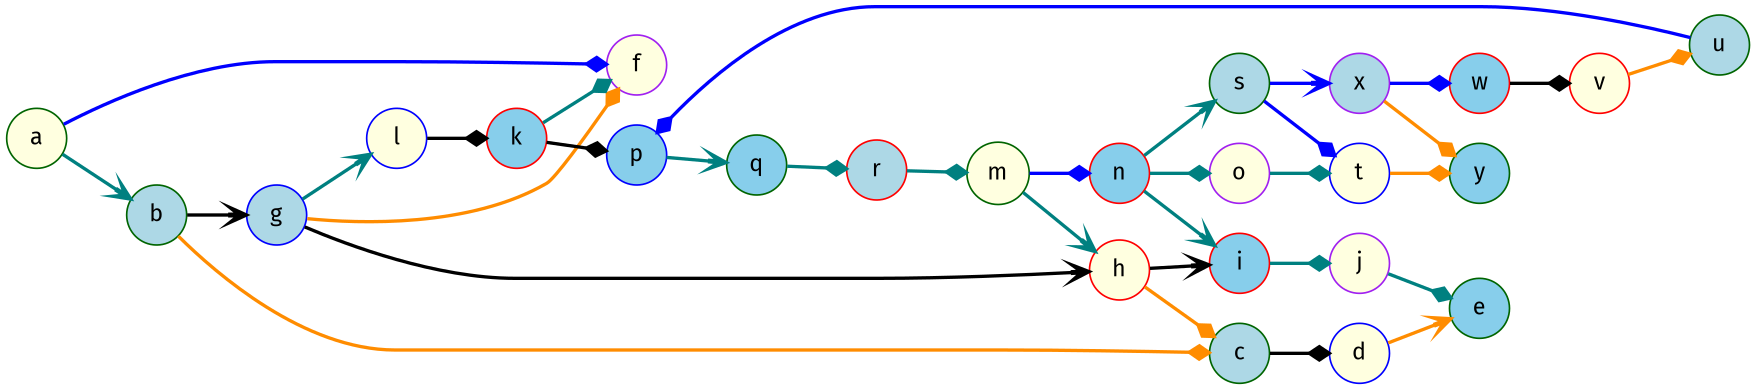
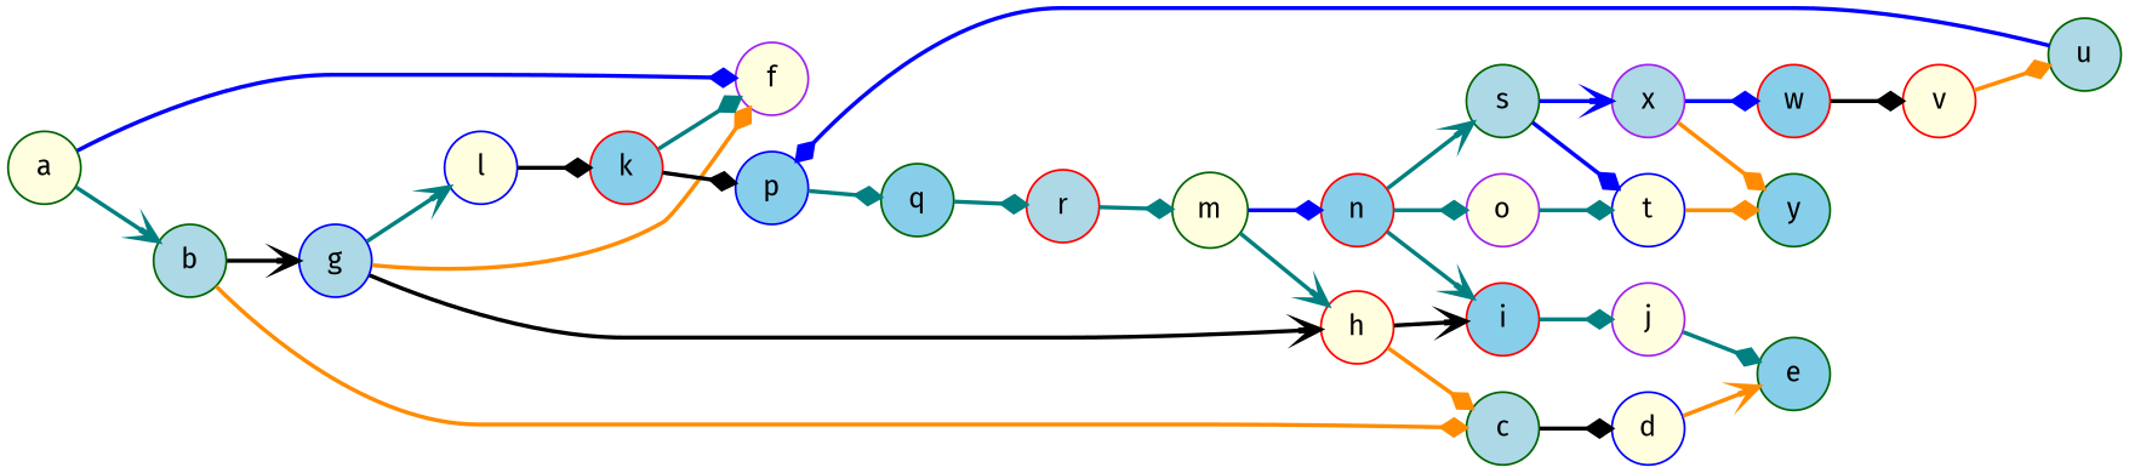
  digraph {
    fontname="Fira Sans"
    rankdir=LR
    node [color=darkgreen fillcolor=lightyellow fontname="Fira Sans" shape=circle style=filled]
    edge [arrowhead=diamond color=teal dir=forward fontname="Fira Sans" penwidth=2]
    b [fillcolor=lightblue]
    a
    f [color=purple]
    c [fillcolor=lightblue]
    g [color=blue fillcolor=lightblue]
    d [color=blue]
    h [color=red]
    l [color=blue]
    e [fillcolor=skyblue]
    i [color=red fillcolor=skyblue]
    k [color=red fillcolor=skyblue]
    j [color=purple]
    o [color=purple]
    t [color=blue]
    p [color=blue fillcolor=skyblue]
    q [fillcolor=skyblue]
    m
    n [color=red fillcolor=skyblue]
    s [fillcolor=lightblue]
    x [color=purple fillcolor=lightblue]
    y [fillcolor=skyblue]
    r [color=red fillcolor=lightblue]
    w [color=red fillcolor=skyblue]
    v [color=red]
    u [fillcolor=lightblue]
    b -> c [color=darkorange]
    b -> g [arrowhead=vee color=black]
    a -> b [arrowhead=vee]
    a -> f [color=blue]
    c -> d [color=black]
    g -> f [color=darkorange]
    g -> h [arrowhead=vee color=black]
    g -> l [arrowhead=vee]
    d -> e [arrowhead=vee color=darkorange]
    h -> c [color=darkorange]
    h -> i [arrowhead=vee color=black]
    l -> k [color=black]
    i -> j
    k -> f
    k -> p [color=black]
    j -> e
    o -> t
    t -> y [color=darkorange]
-   p -> q [arrowhead=vee]
+   p -> q
    q -> r
    m -> h [arrowhead=vee]
    m -> n [color=blue]
    n -> i [arrowhead=vee]
    n -> o
    n -> s [arrowhead=vee]
    s -> t [color=blue]
    s -> x [arrowhead=vee color=blue]
    x -> y [color=darkorange]
    x -> w [color=blue]
    r -> m
    w -> v [color=black]
    v -> u [color=darkorange]
    u -> p [color=blue]
  }
